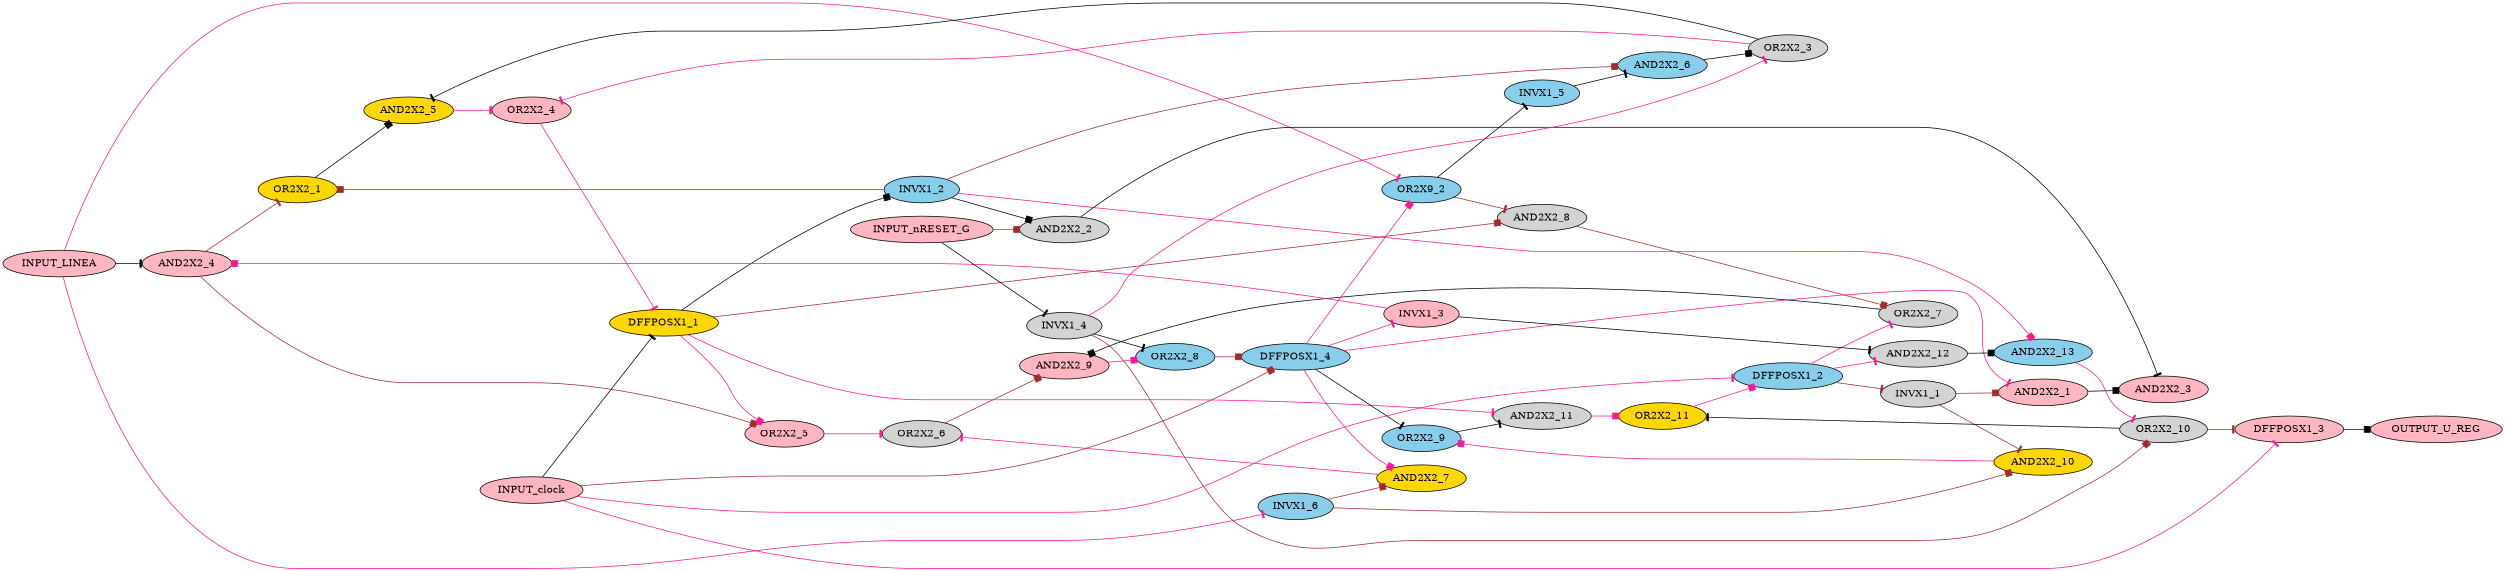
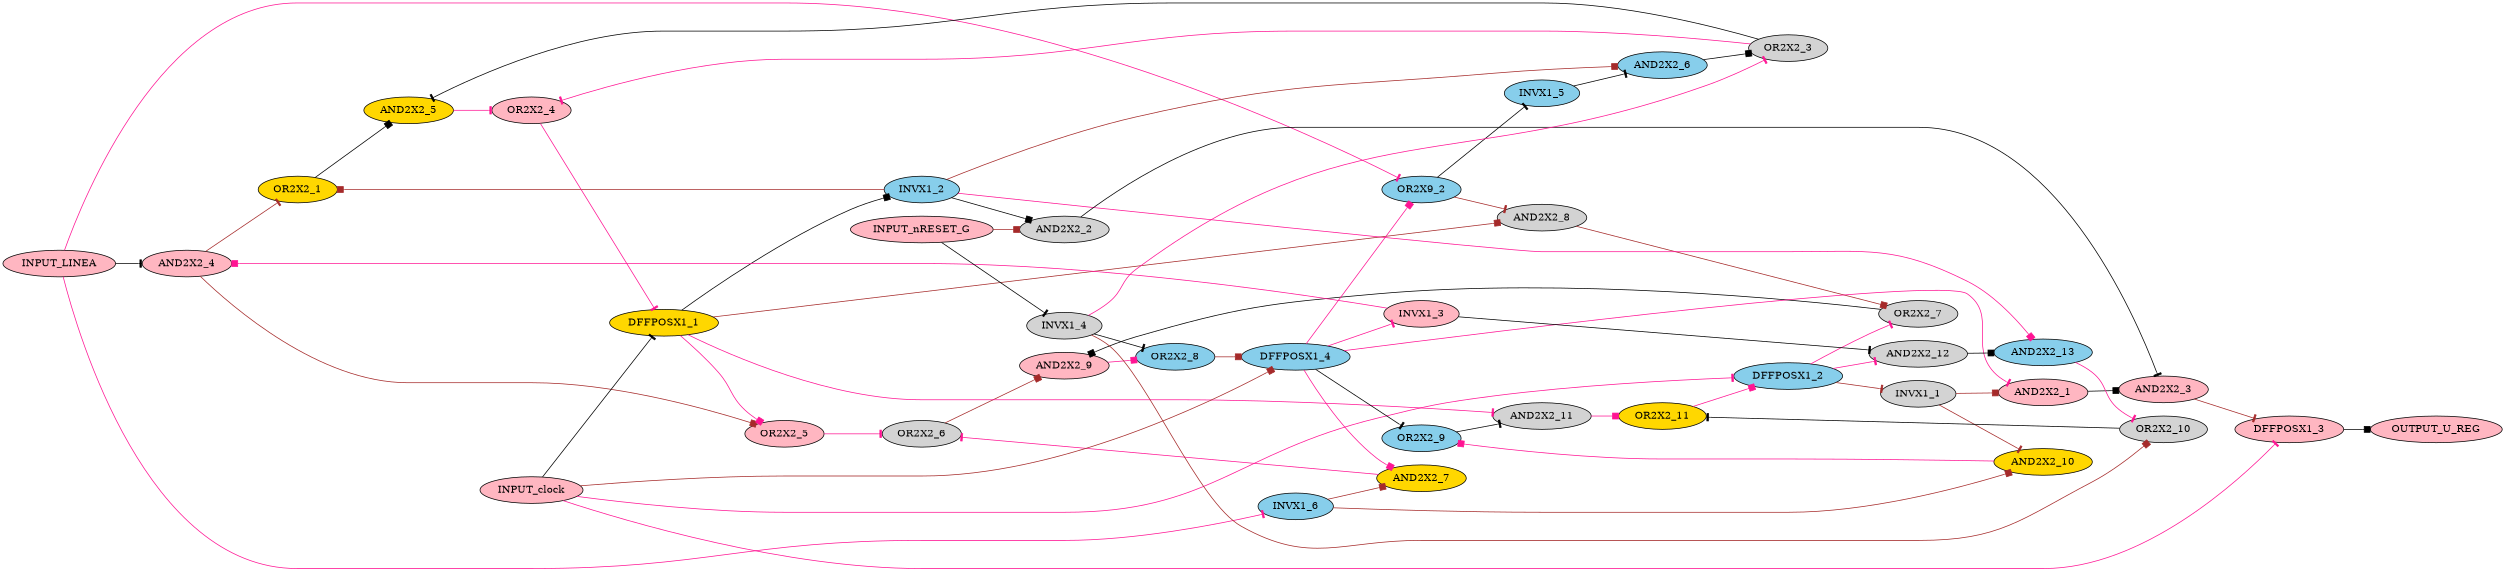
  strict digraph {
    rankdir=LR
    node [fillcolor=lightpink style=filled]
    edge [arrowhead=tee color=deeppink]
    INPUT_LINEA
    AND2X2_4
    INVX1_6 [fillcolor=skyblue]
    n4 [fillcolor=skyblue label=OR2X9_2]
    OR2X2_1 [fillcolor=gold]
    OR2X2_5
    AND2X2_10 [fillcolor=gold]
    AND2X2_7 [fillcolor=gold]
    AND2X2_8 [fillcolor=lightgrey]
    INVX1_5 [fillcolor=skyblue]
    AND2X2_5 [fillcolor=gold]
    OR2X2_6 [fillcolor=lightgrey]
    OR2X2_9 [fillcolor=skyblue]
    OR2X2_7 [fillcolor=lightgrey]
    AND2X2_6 [fillcolor=skyblue]
    DFFPOSX1_1 [fillcolor=gold]
    INPUT_clock
    DFFPOSX1_2 [fillcolor=skyblue]
    DFFPOSX1_3
    DFFPOSX1_4 [fillcolor=skyblue]
    AND2X2_11 [fillcolor=lightgrey]
    INVX1_2 [fillcolor=skyblue]
    AND2X2_12 [fillcolor=lightgrey]
    INVX1_1 [fillcolor=lightgrey]
    OUTPUT_U_REG
    AND2X2_1
    INVX1_3
    OR2X2_11 [fillcolor=gold]
    AND2X2_2 [fillcolor=lightgrey]
    AND2X2_13 [fillcolor=skyblue]
    AND2X2_9
    AND2X2_3
    INPUT_nRESET_G
    INVX1_4 [fillcolor=lightgrey]
    OR2X2_10 [fillcolor=lightgrey]
    OR2X2_3 [fillcolor=lightgrey]
    OR2X2_8 [fillcolor=skyblue]
    OR2X2_4
    INPUT_LINEA -> AND2X2_4 [color=black]
    INPUT_LINEA -> INVX1_6
    INPUT_LINEA -> n4
    AND2X2_4 -> OR2X2_1 [color=brown]
    AND2X2_4 -> OR2X2_5 [arrowhead=box color=brown]
    INVX1_6 -> AND2X2_10 [arrowhead=box color=brown]
    INVX1_6 -> AND2X2_7 [arrowhead=box color=brown]
    n4 -> AND2X2_8 [color=brown]
    n4 -> INVX1_5 [color=black]
    OR2X2_1 -> AND2X2_5 [arrowhead=box color=black]
    OR2X2_5 -> OR2X2_6
    AND2X2_10 -> OR2X2_9 [arrowhead=box]
    AND2X2_7 -> OR2X2_6
    AND2X2_8 -> OR2X2_7 [arrowhead=box color=brown]
    INVX1_5 -> AND2X2_6 [color=black]
    AND2X2_5 -> OR2X2_4
    OR2X2_6 -> AND2X2_9 [arrowhead=box color=brown]
    OR2X2_9 -> AND2X2_11 [color=black]
    OR2X2_7 -> AND2X2_9 [arrowhead=box color=black]
    AND2X2_6 -> OR2X2_3 [arrowhead=box color=black]
    DFFPOSX1_1 -> OR2X2_5 [arrowhead=box]
    DFFPOSX1_1 -> AND2X2_8 [arrowhead=box color=brown]
    DFFPOSX1_1 -> AND2X2_11
    DFFPOSX1_1 -> INVX1_2 [arrowhead=box color=black]
    INPUT_clock -> DFFPOSX1_1 [color=black]
    INPUT_clock -> DFFPOSX1_2
    INPUT_clock -> DFFPOSX1_3
    INPUT_clock -> DFFPOSX1_4 [arrowhead=box color=brown]
    DFFPOSX1_2 -> OR2X2_7
    DFFPOSX1_2 -> AND2X2_12
    DFFPOSX1_2 -> INVX1_1 [color=brown]
    DFFPOSX1_3 -> OUTPUT_U_REG [arrowhead=box color=black]
    DFFPOSX1_4 -> n4 [arrowhead=box]
    DFFPOSX1_4 -> AND2X2_7 [arrowhead=box]
    DFFPOSX1_4 -> OR2X2_9 [color=black]
    DFFPOSX1_4 -> AND2X2_1
    DFFPOSX1_4 -> INVX1_3
    AND2X2_11 -> OR2X2_11 [arrowhead=box]
    INVX1_2 -> OR2X2_1 [arrowhead=box color=brown]
    INVX1_2 -> AND2X2_6 [arrowhead=box color=brown]
    INVX1_2 -> AND2X2_2 [arrowhead=box color=black]
    INVX1_2 -> AND2X2_13 [arrowhead=box]
    AND2X2_12 -> AND2X2_13 [arrowhead=box color=black]
    INVX1_1 -> AND2X2_10 [color=brown]
    INVX1_1 -> AND2X2_1 [arrowhead=box color=brown]
    AND2X2_1 -> AND2X2_3 [arrowhead=box color=black]
    INVX1_3 -> AND2X2_4 [arrowhead=box]
    INVX1_3 -> AND2X2_12 [color=black]
    OR2X2_11 -> DFFPOSX1_2 [arrowhead=box]
    AND2X2_2 -> AND2X2_3 [color=black]
    AND2X2_13 -> OR2X2_10
    AND2X2_9 -> OR2X2_8 [arrowhead=box]
-   OR2X2_10 -> DFFPOSX1_3 [color=brown]
+   AND2X2_3 -> DFFPOSX1_3 [color=brown]
    INPUT_nRESET_G -> AND2X2_2 [arrowhead=box color=brown]
    INPUT_nRESET_G -> INVX1_4 [color=black]
    INVX1_4 -> OR2X2_10 [arrowhead=box color=brown]
    INVX1_4 -> OR2X2_3
    INVX1_4 -> OR2X2_8 [color=black]
    OR2X2_10 -> OR2X2_11 [color=black]
    OR2X2_3 -> AND2X2_5 [color=black]
    OR2X2_3 -> OR2X2_4
    OR2X2_8 -> DFFPOSX1_4 [arrowhead=box color=brown]
    OR2X2_4 -> DFFPOSX1_1
  }
